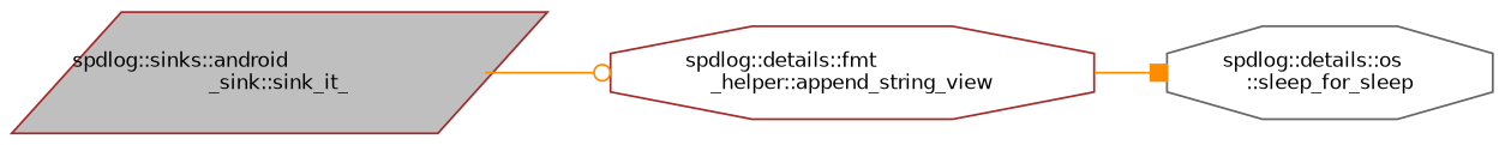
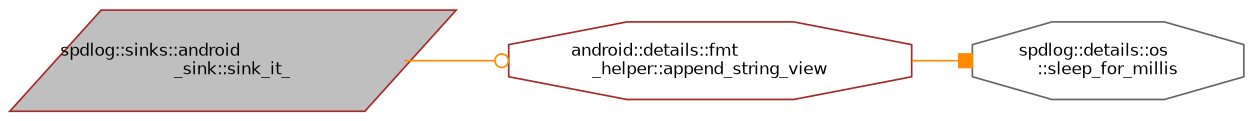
  digraph {
    rankdir=LR
    node [color=brown fillcolor=white fontname=Helvetica fontsize=10 shape=octagon style=filled]
    edge [color=darkorange fontname=Helvetica fontsize=10 labelfontname=Helvetica labelfontsize=10 style=solid]
    n1 [fillcolor=grey75 fontcolor=black height=0.2 label="spdlog::sinks::android\l_sink::sink_it_" shape=parallelogram width=0.4]
-   n2 [height=0.2 label="spdlog::details::fmt\l_helper::append_string_view" width=0.4]
-   n3 [color=gray40 height=0.2 label="spdlog::details::os\l::sleep_for_sleep" width=0.4]
+   n2 [height=0.2 label="android::details::fmt\l_helper::append_string_view" width=0.4]
+   n3 [color=gray40 height=0.2 label="spdlog::details::os\l::sleep_for_millis" width=0.4]
    n1 -> n2 [arrowhead=odot]
    n2 -> n3 [arrowhead=box]
  }
